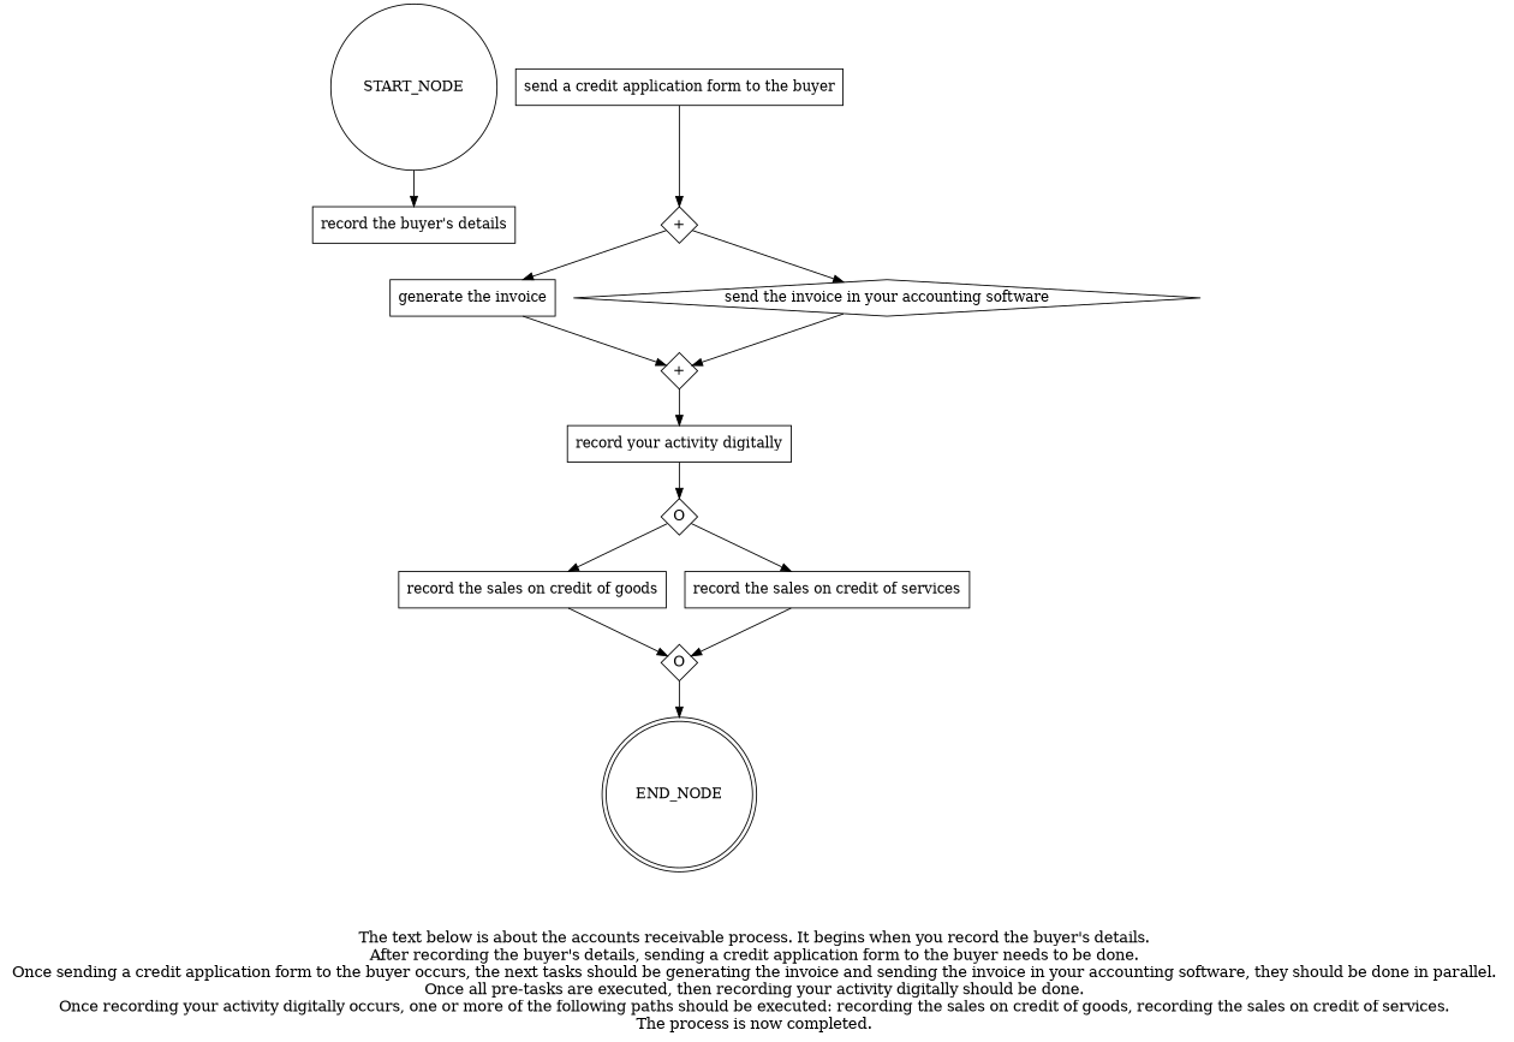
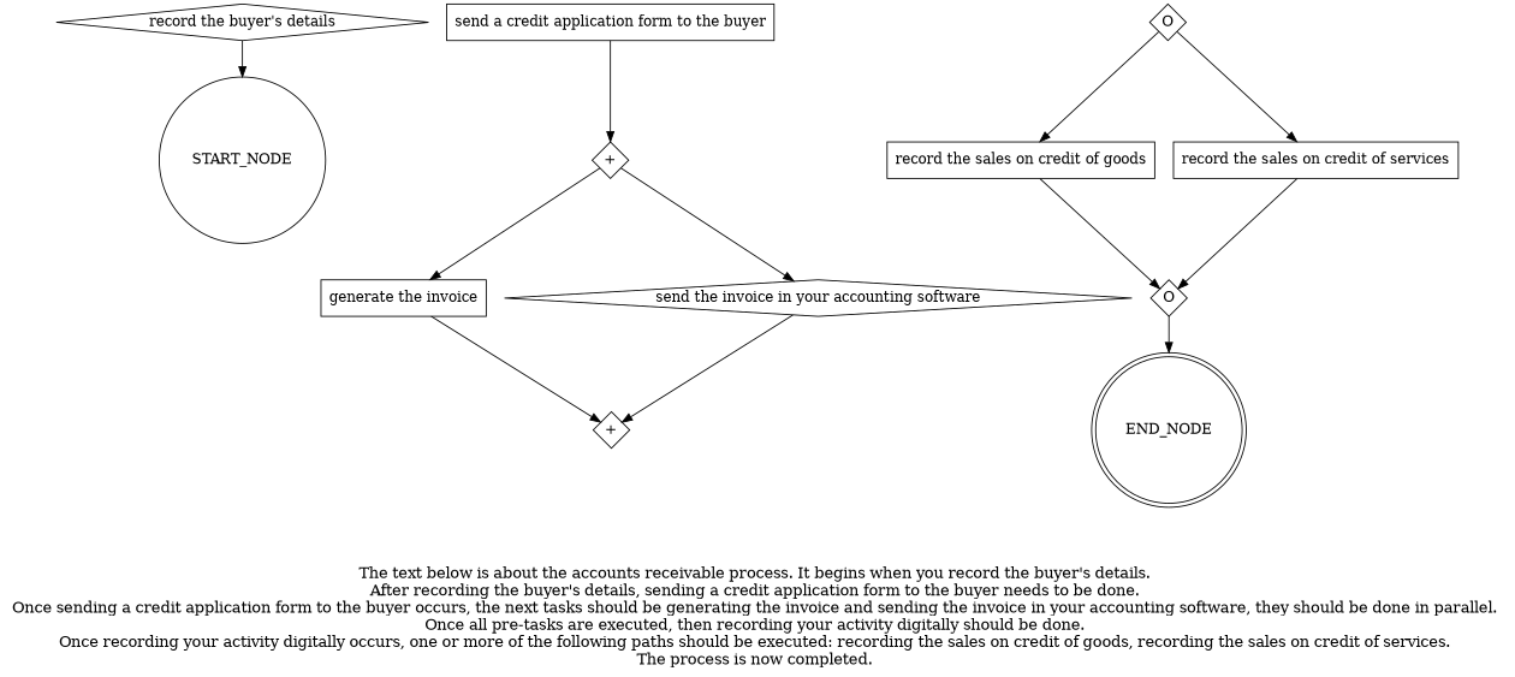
  digraph {
    fontsize=15
    label="\n\n\nThe text below is about the accounts receivable process. It begins when you record the buyer's details. \nAfter recording the buyer's details, sending a credit application form to the buyer needs to be done. \nOnce sending a credit application form to the buyer occurs, the next tasks should be generating the invoice and sending the invoice in your accounting software, they should be done in parallel. \nOnce all pre-tasks are executed, then recording your activity digitally should be done. \nOnce recording your activity digitally occurs, one or more of the following paths should be executed: recording the sales on credit of goods, recording the sales on credit of services. \nThe process is now completed. \n"
    rankdir=TB
    node [shape=box]
-   "record the buyer's details"
+   "record the buyer's details" [shape=diamond]
    "send a credit application form to the buyer"
    n3 [fixedsize=true label="+" shape=diamond width=0.5]
    "generate the invoice"
    "send the invoice in your accounting software" [shape=diamond]
    n6 [fixedsize=true label="+" shape=diamond width=0.5]
-   "record your activity digitally"
    n8 [fixedsize=true label=O shape=diamond width=0.5]
    "record the sales on credit of goods"
    "record the sales on credit of services"
    n11 [fixedsize=true label=O shape=diamond width=0.5]
    END_NODE [shape=doublecircle width=0.2]
    START_NODE [shape=circle width=0.3]
    subgraph sub_1 {
      "record the buyer's details"
      "send a credit application form to the buyer"
      n3
      "generate the invoice"
      "send the invoice in your accounting software"
      n6
-     "record your activity digitally"
      n8
      "record the sales on credit of goods"
      "record the sales on credit of services"
      n11
    }
    "send a credit application form to the buyer" -> n3
    n3 -> "generate the invoice"
    n3 -> "send the invoice in your accounting software"
    "generate the invoice" -> n6
    "send the invoice in your accounting software" -> n6
-   n6 -> "record your activity digitally"
-   "record your activity digitally" -> n8
    n8 -> "record the sales on credit of goods"
    n8 -> "record the sales on credit of services"
    "record the sales on credit of goods" -> n11
    "record the sales on credit of services" -> n11
    n11 -> END_NODE
-   START_NODE -> "record the buyer's details"
+   "record the buyer's details" -> START_NODE
  }
